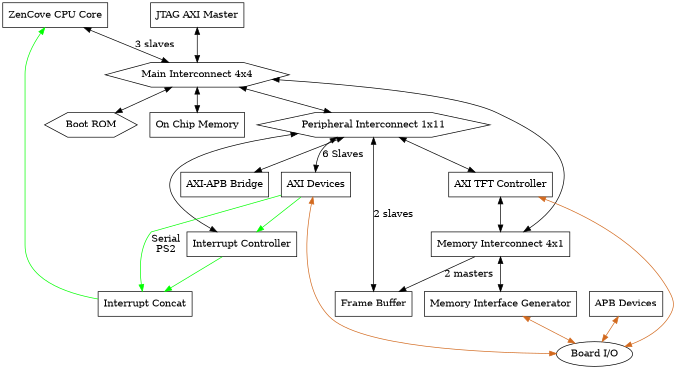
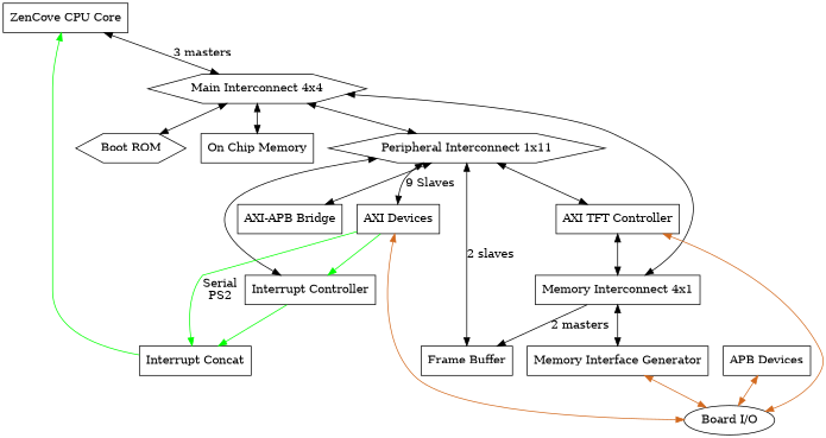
  digraph {
    node [shape=box]
    edge [dir=both]
    n1 [label="ZenCove CPU Core"]
    n2 [label="Main Interconnect 4x4" shape=hexagon]
    n3 [label="Peripheral Interconnect 1x11" shape=hexagon]
    n4 [label="Boot ROM" shape=hexagon]
    n5 [label="On Chip Memory"]
    n6 [label="Memory Interconnect 4x1"]
    n7 [label="Interrupt Concat"]
-   n8 [label="JTAG AXI Master"]
    n9 [label="Interrupt Controller"]
    n10 [label="AXI-APB Bridge"]
    n11 [label="AXI Devices"]
    n12 [label="Frame Buffer"]
    n13 [label="AXI TFT Controller"]
    n14 [label="Memory Interface Generator"]
    n15 [label="Board I/O" shape=""]
    n16 [label="APB Devices"]
-   n1 -> n2 [label="3 slaves"]
+   n1 -> n2 [label="3 masters"]
    n2 -> n3
    n2 -> n4
    n2 -> n5
    n2 -> n6
    n3 -> n9
    n3 -> n10
-   n3 -> n11 [label="6 Slaves"]
+   n3 -> n11 [label="9 Slaves"]
    n3 -> n12 [label="2 slaves"]
    n3 -> n13
    n6 -> n12 [label="2 masters" dir=""]
    n6 -> n14
    n7 -> n1 [color=green dir=""]
-   n8 -> n2
    n9 -> n7 [color=green dir=""]
    n11 -> n7 [color=green label="Serial\nPS2" dir=""]
    n11 -> n9 [color=green dir=""]
    n11 -> n15 [color=chocolate]
    n13 -> n6
    n13 -> n15 [color=chocolate]
    n14 -> n15 [color=chocolate]
    n16 -> n15 [color=chocolate]
  }
